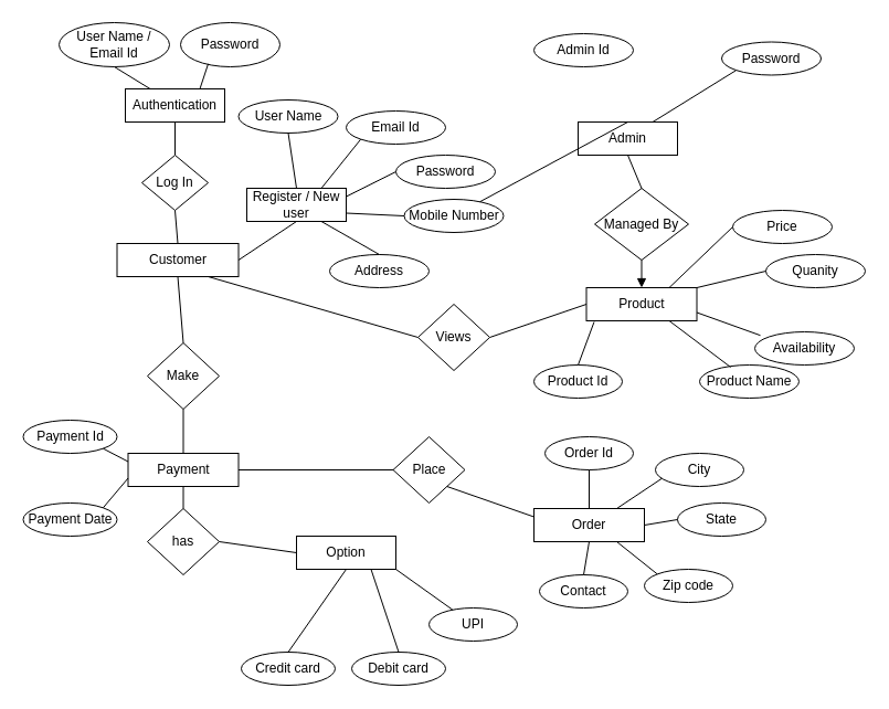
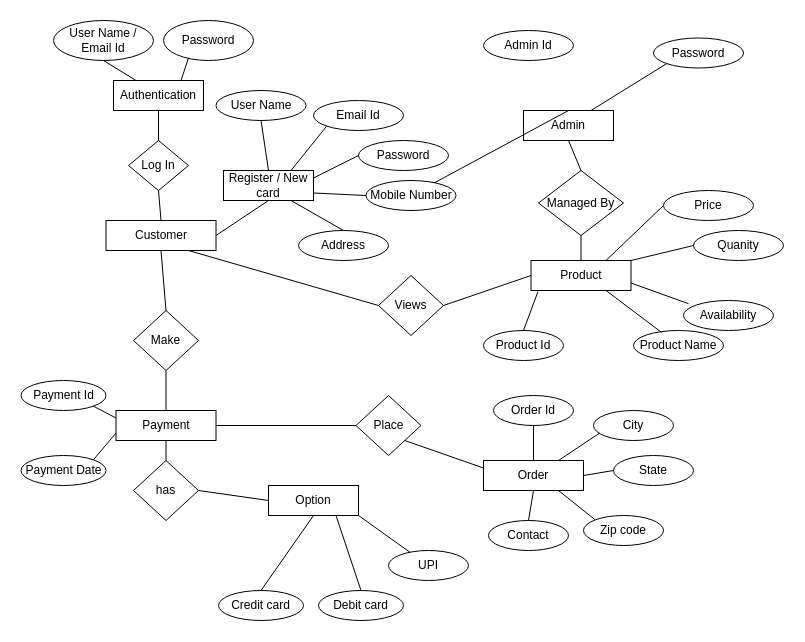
  <mxCell id="0" />
  <mxCell id="1" parent="0" />
  <mxCell id="2" value="Customer" style="rounded=0;whiteSpace=wrap;html=1;" vertex="1" parent="1"><mxGeometry x="105.5" y="220" width="110" height="30" as="geometry" /></mxCell>
  <mxCell id="3" value="Log In" style="rhombus;whiteSpace=wrap;html=1;" vertex="1" parent="1"><mxGeometry x="128" y="140" width="60" height="50" as="geometry" /></mxCell>
  <mxCell id="4" value="User Name / Email Id" style="ellipse;whiteSpace=wrap;html=1;" vertex="1" parent="1"><mxGeometry x="53" y="20" width="100" height="40" as="geometry" /></mxCell>
  <mxCell id="5" value="Password" style="ellipse;whiteSpace=wrap;html=1;" vertex="1" parent="1"><mxGeometry x="163" y="20" width="90" height="40" as="geometry" /></mxCell>
  <mxCell id="6" value="Authentication" style="rounded=0;whiteSpace=wrap;html=1;" vertex="1" parent="1"><mxGeometry x="113" y="80" width="90" height="30" as="geometry" /></mxCell>
- <mxCell id="7" value="Register / New user" style="rounded=0;whiteSpace=wrap;html=1;" vertex="1" parent="1"><mxGeometry x="223" y="170" width="90" height="30" as="geometry" /></mxCell>
+ <mxCell id="7" value="Register / New card" style="rounded=0;whiteSpace=wrap;html=1;" vertex="1" parent="1"><mxGeometry x="223" y="170" width="90" height="30" as="geometry" /></mxCell>
  <mxCell id="8" value="User Name" style="ellipse;whiteSpace=wrap;html=1;" vertex="1" parent="1"><mxGeometry x="215.5" y="90" width="90" height="30" as="geometry" /></mxCell>
  <mxCell id="9" value="Password" style="ellipse;whiteSpace=wrap;html=1;" vertex="1" parent="1"><mxGeometry x="358" y="140" width="90" height="30" as="geometry" /></mxCell>
  <mxCell id="10" value="Mobile Number" style="ellipse;whiteSpace=wrap;html=1;" vertex="1" parent="1"><mxGeometry x="365.5" y="180" width="90" height="30" as="geometry" /></mxCell>
  <mxCell id="11" value="Address" style="ellipse;whiteSpace=wrap;html=1;" vertex="1" parent="1"><mxGeometry x="298" y="230" width="90" height="30" as="geometry" /></mxCell>
  <mxCell id="12" value="" style="endArrow=none;html=1;rounded=0;exitX=0.5;exitY=0;exitDx=0;exitDy=0;entryX=0.5;entryY=1;entryDx=0;entryDy=0;" edge="1" parent="1" source="7" target="8"><mxGeometry width="50" height="50" relative="1" as="geometry"><mxPoint x="443" y="340" as="sourcePoint" /><mxPoint x="493" y="290" as="targetPoint" /></mxGeometry></mxCell>
  <mxCell id="13" value="" style="endArrow=none;html=1;rounded=0;exitX=1;exitY=0.25;exitDx=0;exitDy=0;entryX=0;entryY=0.5;entryDx=0;entryDy=0;" edge="1" parent="1" source="7" target="9"><mxGeometry width="50" height="50" relative="1" as="geometry"><mxPoint x="323" y="200" as="sourcePoint" /><mxPoint x="493" y="290" as="targetPoint" /></mxGeometry></mxCell>
  <mxCell id="14" value="" style="endArrow=none;html=1;rounded=0;exitX=1;exitY=0.75;exitDx=0;exitDy=0;entryX=0;entryY=0.5;entryDx=0;entryDy=0;" edge="1" parent="1" source="7" target="10"><mxGeometry width="50" height="50" relative="1" as="geometry"><mxPoint x="323" y="180" as="sourcePoint" /><mxPoint x="353" y="175" as="targetPoint" /></mxGeometry></mxCell>
  <mxCell id="15" value="" style="endArrow=none;html=1;rounded=0;exitX=0.75;exitY=1;exitDx=0;exitDy=0;entryX=0.5;entryY=0;entryDx=0;entryDy=0;" edge="1" parent="1" source="7" target="11"><mxGeometry width="50" height="50" relative="1" as="geometry"><mxPoint x="323" y="195" as="sourcePoint" /><mxPoint x="356" y="204" as="targetPoint" /></mxGeometry></mxCell>
  <mxCell id="16" value="" style="endArrow=none;html=1;rounded=0;exitX=1;exitY=0.5;exitDx=0;exitDy=0;entryX=0.5;entryY=1;entryDx=0;entryDy=0;" edge="1" parent="1" source="2" target="7"><mxGeometry width="50" height="50" relative="1" as="geometry"><mxPoint x="301" y="180" as="sourcePoint" /><mxPoint x="321" y="156" as="targetPoint" /></mxGeometry></mxCell>
  <mxCell id="17" value="" style="endArrow=none;html=1;rounded=0;exitX=0.5;exitY=0;exitDx=0;exitDy=0;entryX=0.5;entryY=1;entryDx=0;entryDy=0;" edge="1" parent="1" source="2" target="3"><mxGeometry width="50" height="50" relative="1" as="geometry"><mxPoint x="223" y="245" as="sourcePoint" /><mxPoint x="278" y="210" as="targetPoint" /></mxGeometry></mxCell>
  <mxCell id="18" value="" style="endArrow=none;html=1;rounded=0;exitX=0.5;exitY=0;exitDx=0;exitDy=0;entryX=0.5;entryY=1;entryDx=0;entryDy=0;" edge="1" parent="1" source="3" target="6"><mxGeometry width="50" height="50" relative="1" as="geometry"><mxPoint x="443" y="340" as="sourcePoint" /><mxPoint x="493" y="290" as="targetPoint" /></mxGeometry></mxCell>
  <mxCell id="19" value="" style="endArrow=none;html=1;rounded=0;exitX=0.75;exitY=0;exitDx=0;exitDy=0;entryX=0.278;entryY=0.933;entryDx=0;entryDy=0;entryPerimeter=0;" edge="1" parent="1" source="6" target="5"><mxGeometry width="50" height="50" relative="1" as="geometry"><mxPoint x="443" y="340" as="sourcePoint" /><mxPoint x="493" y="290" as="targetPoint" /></mxGeometry></mxCell>
  <mxCell id="20" value="" style="endArrow=none;html=1;rounded=0;exitX=0.25;exitY=0;exitDx=0;exitDy=0;entryX=0.5;entryY=1;entryDx=0;entryDy=0;" edge="1" parent="1" source="6" target="4"><mxGeometry width="50" height="50" relative="1" as="geometry"><mxPoint x="191" y="90" as="sourcePoint" /><mxPoint x="198" y="58" as="targetPoint" /></mxGeometry></mxCell>
  <mxCell id="21" value="Views" style="rhombus;whiteSpace=wrap;html=1;" vertex="1" parent="1"><mxGeometry x="378" y="275" width="65" height="60" as="geometry" /></mxCell>
  <mxCell id="22" value="" style="endArrow=none;html=1;rounded=0;exitX=0;exitY=0.5;exitDx=0;exitDy=0;entryX=0.75;entryY=1;entryDx=0;entryDy=0;" edge="1" parent="1" source="21" target="2"><mxGeometry width="50" height="50" relative="1" as="geometry"><mxPoint x="168" y="230" as="sourcePoint" /><mxPoint x="158" y="250" as="targetPoint" /><Array as="points" /></mxGeometry></mxCell>
  <mxCell id="23" value="Product" style="rounded=0;whiteSpace=wrap;html=1;" vertex="1" parent="1"><mxGeometry x="530.5" y="260" width="100" height="30" as="geometry" /></mxCell>
  <mxCell id="24" value="" style="endArrow=none;html=1;rounded=0;exitX=0;exitY=0.5;exitDx=0;exitDy=0;entryX=1;entryY=0.5;entryDx=0;entryDy=0;" edge="1" parent="1" source="23" target="21"><mxGeometry width="50" height="50" relative="1" as="geometry"><mxPoint x="168" y="320" as="sourcePoint" /><mxPoint x="168" y="260" as="targetPoint" /><Array as="points" /></mxGeometry></mxCell>
  <mxCell id="25" value="Payment" style="rounded=0;whiteSpace=wrap;html=1;" vertex="1" parent="1"><mxGeometry x="115.5" y="410" width="100" height="30" as="geometry" /></mxCell>
  <mxCell id="26" value="Payment Id" style="ellipse;whiteSpace=wrap;html=1;" vertex="1" parent="1"><mxGeometry x="20.5" y="380" width="85" height="30" as="geometry" /></mxCell>
  <mxCell id="27" value="Payment Date" style="ellipse;whiteSpace=wrap;html=1;" vertex="1" parent="1"><mxGeometry x="20.5" y="455" width="85" height="30" as="geometry" /></mxCell>
  <mxCell id="28" value="" style="endArrow=none;html=1;rounded=0;exitX=1;exitY=1;exitDx=0;exitDy=0;entryX=0;entryY=0.25;entryDx=0;entryDy=0;" edge="1" parent="1" source="26" target="25"><mxGeometry width="50" height="50" relative="1" as="geometry"><mxPoint x="168" y="380" as="sourcePoint" /><mxPoint x="198" y="430" as="targetPoint" /></mxGeometry></mxCell>
  <mxCell id="29" value="" style="endArrow=none;html=1;rounded=0;exitX=1;exitY=0;exitDx=0;exitDy=0;entryX=0;entryY=0.75;entryDx=0;entryDy=0;" edge="1" parent="1" source="27" target="25"><mxGeometry width="50" height="50" relative="1" as="geometry"><mxPoint x="113" y="415" as="sourcePoint" /><mxPoint x="148" y="438" as="targetPoint" /></mxGeometry></mxCell>
  <mxCell id="30" value="has" style="rhombus;whiteSpace=wrap;html=1;" vertex="1" parent="1"><mxGeometry x="133" y="460" width="65" height="60" as="geometry" /></mxCell>
  <mxCell id="31" value="" style="endArrow=none;html=1;rounded=0;exitX=0.5;exitY=1;exitDx=0;exitDy=0;entryX=0.5;entryY=0;entryDx=0;entryDy=0;" edge="1" parent="1" source="25" target="30"><mxGeometry width="50" height="50" relative="1" as="geometry"><mxPoint x="443" y="340" as="sourcePoint" /><mxPoint x="493" y="290" as="targetPoint" /></mxGeometry></mxCell>
  <mxCell id="32" value="Credit card" style="ellipse;whiteSpace=wrap;html=1;" vertex="1" parent="1"><mxGeometry x="218" y="590" width="85" height="30" as="geometry" /></mxCell>
  <mxCell id="33" value="UPI" style="ellipse;whiteSpace=wrap;html=1;" vertex="1" parent="1"><mxGeometry x="388" y="550" width="80" height="30" as="geometry" /></mxCell>
  <mxCell id="34" value="" style="endArrow=none;html=1;rounded=0;exitX=0.5;exitY=1;exitDx=0;exitDy=0;entryX=0.5;entryY=0;entryDx=0;entryDy=0;" edge="1" parent="1" source="57" target="32"><mxGeometry width="50" height="50" relative="1" as="geometry"><mxPoint x="183" y="460" as="sourcePoint" /><mxPoint x="163" y="540" as="targetPoint" /></mxGeometry></mxCell>
  <mxCell id="35" value="" style="endArrow=none;html=1;rounded=0;exitX=1;exitY=1;exitDx=0;exitDy=0;" edge="1" parent="1" source="57" target="33"><mxGeometry width="50" height="50" relative="1" as="geometry"><mxPoint x="164" y="525" as="sourcePoint" /><mxPoint x="383" y="540" as="targetPoint" /></mxGeometry></mxCell>
  <mxCell id="36" value="Product Id" style="ellipse;whiteSpace=wrap;html=1;" vertex="1" parent="1"><mxGeometry x="483" y="330" width="80" height="30" as="geometry" /></mxCell>
  <mxCell id="37" value="Product Name" style="ellipse;whiteSpace=wrap;html=1;" vertex="1" parent="1"><mxGeometry x="633" y="330" width="90" height="30" as="geometry" /></mxCell>
  <mxCell id="38" value="Availability" style="ellipse;whiteSpace=wrap;html=1;" vertex="1" parent="1"><mxGeometry x="683" y="300" width="90" height="30" as="geometry" /></mxCell>
  <mxCell id="39" value="Quanity" style="ellipse;whiteSpace=wrap;html=1;" vertex="1" parent="1"><mxGeometry x="693" y="230" width="90" height="30" as="geometry" /></mxCell>
  <mxCell id="40" value="" style="endArrow=none;html=1;rounded=0;exitX=0.07;exitY=1.033;exitDx=0;exitDy=0;entryX=0.5;entryY=0;entryDx=0;entryDy=0;exitPerimeter=0;" edge="1" parent="1" source="23" target="36"><mxGeometry width="50" height="50" relative="1" as="geometry"><mxPoint x="168" y="380" as="sourcePoint" /><mxPoint x="198" y="430" as="targetPoint" /></mxGeometry></mxCell>
  <mxCell id="41" value="" style="endArrow=none;html=1;rounded=0;exitX=0.75;exitY=1;exitDx=0;exitDy=0;entryX=0.313;entryY=0.067;entryDx=0;entryDy=0;entryPerimeter=0;" edge="1" parent="1" source="23" target="37"><mxGeometry width="50" height="50" relative="1" as="geometry"><mxPoint x="480" y="366" as="sourcePoint" /><mxPoint x="483" y="420" as="targetPoint" /></mxGeometry></mxCell>
  <mxCell id="42" value="" style="endArrow=none;html=1;rounded=0;exitX=1;exitY=0.75;exitDx=0;exitDy=0;entryX=0.056;entryY=0.107;entryDx=0;entryDy=0;entryPerimeter=0;" edge="1" parent="1" source="23" target="38"><mxGeometry width="50" height="50" relative="1" as="geometry"><mxPoint x="498" y="365" as="sourcePoint" /><mxPoint x="491" y="442" as="targetPoint" /></mxGeometry></mxCell>
  <mxCell id="43" value="" style="endArrow=none;html=1;rounded=0;exitX=1;exitY=0;exitDx=0;exitDy=0;entryX=0;entryY=0.5;entryDx=0;entryDy=0;" edge="1" parent="1" source="23" target="39"><mxGeometry width="50" height="50" relative="1" as="geometry"><mxPoint x="523" y="365" as="sourcePoint" /><mxPoint x="568" y="433" as="targetPoint" /></mxGeometry></mxCell>
  <mxCell id="44" value="Managed By" style="rhombus;whiteSpace=wrap;html=1;" vertex="1" parent="1"><mxGeometry x="538" y="170" width="85" height="65" as="geometry" /></mxCell>
- <mxCell id="45" value="" style="endArrow=block;html=1;rounded=0;exitX=0.5;exitY=1;exitDx=0;exitDy=0;entryX=0.5;entryY=0;entryDx=0;entryDy=0;" edge="1" parent="1" source="44" target="23"><mxGeometry width="50" height="50" relative="1" as="geometry"><mxPoint x="498" y="365" as="sourcePoint" /><mxPoint x="491" y="442" as="targetPoint" /></mxGeometry></mxCell>
+ <mxCell id="45" value="" style="endArrow=none;html=1;rounded=0;exitX=0.5;exitY=1;exitDx=0;exitDy=0;entryX=0.5;entryY=0;entryDx=0;entryDy=0;" edge="1" parent="1" source="44" target="23"><mxGeometry width="50" height="50" relative="1" as="geometry"><mxPoint x="498" y="365" as="sourcePoint" /><mxPoint x="491" y="442" as="targetPoint" /></mxGeometry></mxCell>
  <mxCell id="46" value="Admin Id" style="ellipse;whiteSpace=wrap;html=1;" vertex="1" parent="1"><mxGeometry x="483" y="30" width="90" height="30" as="geometry" /></mxCell>
  <mxCell id="47" value="Admin" style="rounded=0;whiteSpace=wrap;html=1;" vertex="1" parent="1"><mxGeometry x="523" y="110" width="90" height="30" as="geometry" /></mxCell>
  <mxCell id="48" value="Price" style="ellipse;whiteSpace=wrap;html=1;" vertex="1" parent="1"><mxGeometry x="663" y="190" width="90" height="30" as="geometry" /></mxCell>
  <mxCell id="49" value="" style="endArrow=none;html=1;rounded=0;exitX=0.75;exitY=0;exitDx=0;exitDy=0;entryX=0;entryY=0.5;entryDx=0;entryDy=0;" edge="1" parent="1" source="23" target="48"><mxGeometry width="50" height="50" relative="1" as="geometry"><mxPoint x="548" y="365" as="sourcePoint" /><mxPoint x="643" y="405" as="targetPoint" /></mxGeometry></mxCell>
  <mxCell id="50" value="Password" style="ellipse;whiteSpace=wrap;html=1;" vertex="1" parent="1"><mxGeometry x="653" y="37.5" width="90" height="30" as="geometry" /></mxCell>
  <mxCell id="51" value="" style="endArrow=none;html=1;rounded=0;exitX=0.5;exitY=0;exitDx=0;exitDy=0;" edge="1" parent="1" source="47" target="10"><mxGeometry width="50" height="50" relative="1" as="geometry"><mxPoint x="301" y="180" as="sourcePoint" /><mxPoint x="321" y="156" as="targetPoint" /></mxGeometry></mxCell>
  <mxCell id="52" value="" style="endArrow=none;html=1;rounded=0;entryX=0;entryY=1;entryDx=0;entryDy=0;exitX=0.75;exitY=0;exitDx=0;exitDy=0;" edge="1" parent="1" source="47" target="50"><mxGeometry width="50" height="50" relative="1" as="geometry"><mxPoint x="573" y="170" as="sourcePoint" /><mxPoint x="523" y="108" as="targetPoint" /></mxGeometry></mxCell>
  <mxCell id="53" value="" style="endArrow=none;html=1;rounded=0;exitX=0.5;exitY=0;exitDx=0;exitDy=0;entryX=0.5;entryY=1;entryDx=0;entryDy=0;" edge="1" parent="1" source="44" target="47"><mxGeometry width="50" height="50" relative="1" as="geometry"><mxPoint x="546" y="180" as="sourcePoint" /><mxPoint x="526" y="190" as="targetPoint" /></mxGeometry></mxCell>
  <mxCell id="54" value="Make" style="rhombus;whiteSpace=wrap;html=1;" vertex="1" parent="1"><mxGeometry x="133" y="310" width="65" height="60" as="geometry" /></mxCell>
  <mxCell id="55" value="" style="endArrow=none;html=1;rounded=0;entryX=0.5;entryY=1;entryDx=0;entryDy=0;exitX=0.5;exitY=0;exitDx=0;exitDy=0;" edge="1" parent="1" source="54" target="2"><mxGeometry width="50" height="50" relative="1" as="geometry"><mxPoint x="153" y="300" as="sourcePoint" /><mxPoint x="196" y="260" as="targetPoint" /><Array as="points" /></mxGeometry></mxCell>
  <mxCell id="56" value="" style="endArrow=none;html=1;rounded=0;entryX=0.5;entryY=1;entryDx=0;entryDy=0;exitX=0.5;exitY=0;exitDx=0;exitDy=0;" edge="1" parent="1" source="25" target="54"><mxGeometry width="50" height="50" relative="1" as="geometry"><mxPoint x="171" y="320" as="sourcePoint" /><mxPoint x="168" y="260" as="targetPoint" /><Array as="points" /></mxGeometry></mxCell>
  <mxCell id="57" value="Option" style="rounded=0;whiteSpace=wrap;html=1;" vertex="1" parent="1"><mxGeometry x="268" y="485" width="90" height="30" as="geometry" /></mxCell>
  <mxCell id="58" value="" style="endArrow=none;html=1;rounded=0;exitX=0;exitY=0.5;exitDx=0;exitDy=0;entryX=1;entryY=0.5;entryDx=0;entryDy=0;" edge="1" parent="1" source="57" target="30"><mxGeometry width="50" height="50" relative="1" as="geometry"><mxPoint x="176" y="450" as="sourcePoint" /><mxPoint x="141" y="510" as="targetPoint" /></mxGeometry></mxCell>
  <mxCell id="59" value="" style="endArrow=none;html=1;rounded=0;entryX=1;entryY=0.5;entryDx=0;entryDy=0;exitX=0;exitY=0.5;exitDx=0;exitDy=0;" edge="1" parent="1" source="60" target="25"><mxGeometry width="50" height="50" relative="1" as="geometry"><mxPoint x="363" y="390" as="sourcePoint" /><mxPoint x="198" y="260" as="targetPoint" /><Array as="points" /></mxGeometry></mxCell>
  <mxCell id="60" value="Place" style="rhombus;whiteSpace=wrap;html=1;" vertex="1" parent="1"><mxGeometry x="355.5" y="395" width="65" height="60" as="geometry" /></mxCell>
  <mxCell id="61" value="Order" style="rounded=0;whiteSpace=wrap;html=1;" vertex="1" parent="1"><mxGeometry x="483" y="460" width="100" height="30" as="geometry" /></mxCell>
  <mxCell id="62" value="" style="endArrow=none;html=1;rounded=0;exitX=1;exitY=1;exitDx=0;exitDy=0;entryX=0;entryY=0.25;entryDx=0;entryDy=0;" edge="1" parent="1" source="60" target="61"><mxGeometry width="50" height="50" relative="1" as="geometry"><mxPoint x="338" y="555" as="sourcePoint" /><mxPoint x="386" y="574" as="targetPoint" /></mxGeometry></mxCell>
  <mxCell id="63" value="Order Id" style="ellipse;whiteSpace=wrap;html=1;" vertex="1" parent="1"><mxGeometry x="493" y="395" width="80" height="30" as="geometry" /></mxCell>
  <mxCell id="64" value="City" style="ellipse;whiteSpace=wrap;html=1;" vertex="1" parent="1"><mxGeometry x="593" y="410" width="80" height="30" as="geometry" /></mxCell>
  <mxCell id="65" value="State" style="ellipse;whiteSpace=wrap;html=1;" vertex="1" parent="1"><mxGeometry x="613" y="455" width="80" height="30" as="geometry" /></mxCell>
  <mxCell id="66" value="Zip code" style="ellipse;whiteSpace=wrap;html=1;" vertex="1" parent="1"><mxGeometry x="583" y="515" width="80" height="30" as="geometry" /></mxCell>
  <mxCell id="67" value="Contact" style="ellipse;whiteSpace=wrap;html=1;" vertex="1" parent="1"><mxGeometry x="488" y="520" width="80" height="30" as="geometry" /></mxCell>
  <mxCell id="68" value="" style="endArrow=none;html=1;rounded=0;exitX=0.5;exitY=1;exitDx=0;exitDy=0;entryX=0.5;entryY=0;entryDx=0;entryDy=0;" edge="1" parent="1" source="63" target="61"><mxGeometry width="50" height="50" relative="1" as="geometry"><mxPoint x="414" y="450" as="sourcePoint" /><mxPoint x="493" y="478" as="targetPoint" /></mxGeometry></mxCell>
  <mxCell id="69" value="" style="endArrow=none;html=1;rounded=0;exitX=0.072;exitY=0.76;exitDx=0;exitDy=0;entryX=0.75;entryY=0;entryDx=0;entryDy=0;exitPerimeter=0;" edge="1" parent="1" source="64" target="61"><mxGeometry width="50" height="50" relative="1" as="geometry"><mxPoint x="543" y="435" as="sourcePoint" /><mxPoint x="543" y="470" as="targetPoint" /></mxGeometry></mxCell>
  <mxCell id="70" value="" style="endArrow=none;html=1;rounded=0;exitX=0;exitY=0.5;exitDx=0;exitDy=0;entryX=1;entryY=0.5;entryDx=0;entryDy=0;" edge="1" parent="1" source="65" target="61"><mxGeometry width="50" height="50" relative="1" as="geometry"><mxPoint x="609" y="443" as="sourcePoint" /><mxPoint x="568" y="470" as="targetPoint" /></mxGeometry></mxCell>
  <mxCell id="71" value="" style="endArrow=none;html=1;rounded=0;exitX=0;exitY=0;exitDx=0;exitDy=0;entryX=0.75;entryY=1;entryDx=0;entryDy=0;" edge="1" parent="1" source="66" target="61"><mxGeometry width="50" height="50" relative="1" as="geometry"><mxPoint x="619" y="453" as="sourcePoint" /><mxPoint x="578" y="480" as="targetPoint" /></mxGeometry></mxCell>
  <mxCell id="72" value="" style="endArrow=none;html=1;rounded=0;exitX=0.5;exitY=0;exitDx=0;exitDy=0;entryX=0.5;entryY=1;entryDx=0;entryDy=0;" edge="1" parent="1" source="67" target="61"><mxGeometry width="50" height="50" relative="1" as="geometry"><mxPoint x="605" y="529" as="sourcePoint" /><mxPoint x="568" y="500" as="targetPoint" /></mxGeometry></mxCell>
  <mxCell id="73" value="Debit card" style="ellipse;whiteSpace=wrap;html=1;" vertex="1" parent="1"><mxGeometry x="318" y="590" width="85" height="30" as="geometry" /></mxCell>
  <mxCell id="74" value="" style="endArrow=none;html=1;rounded=0;exitX=0.75;exitY=1;exitDx=0;exitDy=0;entryX=0.5;entryY=0;entryDx=0;entryDy=0;" edge="1" parent="1" source="57" target="73"><mxGeometry width="50" height="50" relative="1" as="geometry"><mxPoint x="298" y="555" as="sourcePoint" /><mxPoint x="246" y="600" as="targetPoint" /></mxGeometry></mxCell>
  <mxCell id="75" value="Email Id" style="ellipse;whiteSpace=wrap;html=1;" vertex="1" parent="1"><mxGeometry x="313" y="100" width="90" height="30" as="geometry" /></mxCell>
  <mxCell id="76" value="" style="endArrow=none;html=1;rounded=0;exitX=0.75;exitY=0;exitDx=0;exitDy=0;entryX=0;entryY=1;entryDx=0;entryDy=0;" edge="1" parent="1" source="7" target="75"><mxGeometry width="50" height="50" relative="1" as="geometry"><mxPoint x="323" y="188" as="sourcePoint" /><mxPoint x="368" y="165" as="targetPoint" /></mxGeometry></mxCell>
